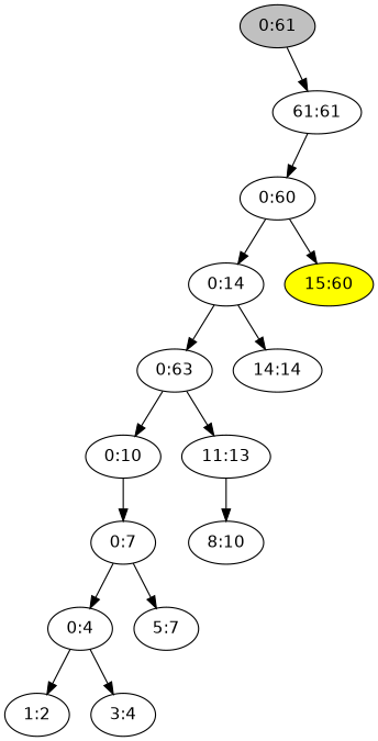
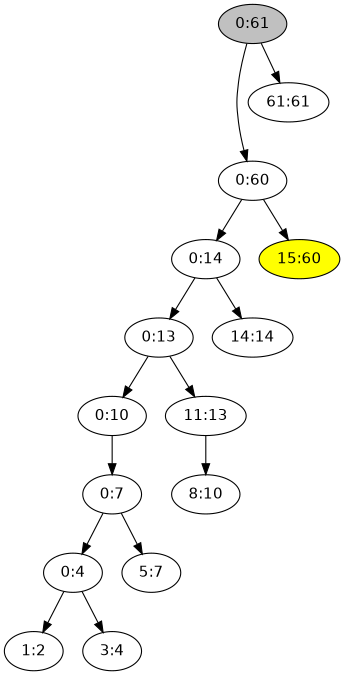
  digraph {
    fontname="DejaVu Sans"
    node [fontname="DejaVu Sans"]
    edge [fontname="DejaVu Sans"]
    n1 [fillcolor=grey label="0:61" style=filled]
    n2 [label="0:60"]
    n3 [label="61:61"]
    n4 [label="0:14"]
    n5 [fillcolor=yellow label="15:60" style=filled]
-   n6 [label="0:63"]
+   n6 [label="0:13"]
    n7 [label="14:14"]
    n8 [label="0:10"]
    n9 [label="11:13"]
    n10 [label="0:7"]
    n11 [label="8:10"]
    n12 [label="0:4"]
    n13 [label="5:7"]
    n14 [label="1:2"]
    n15 [label="3:4"]
-   n3 -> n2
+   n1 -> n2
    n1 -> n3
    n2 -> n4
    n2 -> n5
    n4 -> n6
    n4 -> n7
    n6 -> n8
    n6 -> n9
    n8 -> n10
    n9 -> n11
    n10 -> n12
    n10 -> n13
    n12 -> n14
    n12 -> n15
  }
